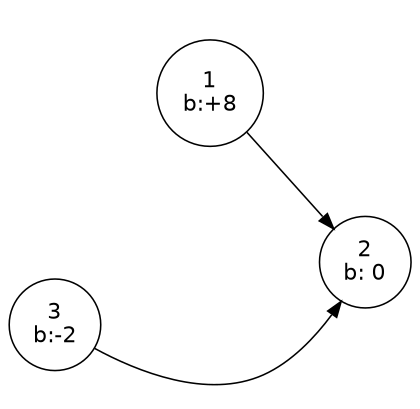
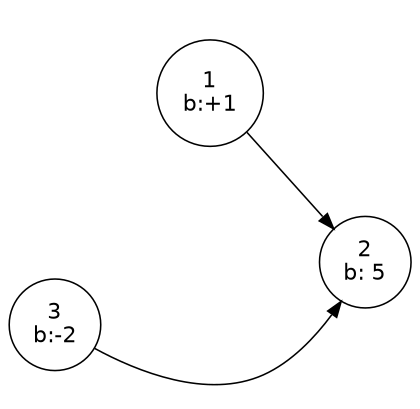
  digraph {
    fontname=Helvetica
    rankdir=LR
    node [fontname=Helvetica shape=circle style=invis]
    edge [fontname=Helvetica style=invis]
-   n1 [label="1\nb:+8" width=0.8 style=""]
+   n1 [label="1\nb:+1" width=0.8 style=""]
    m3 [width=0.1]
    r3 [width=0.1]
-   n4 [label="2\nb: 0" width=0.8 style=""]
+   n4 [label="2\nb: 5" width=0.8 style=""]
    l1 [width=0.1]
    m1 [width=0.1]
    n7 [label="3\nb:-2" width=0.8 style=""]
    subgraph sub_1 {
      rank=same
      n1
      m3
      r3
    }
    subgraph sub_2 {
      rank=same
      n4
      l1
      m1
    }
    n1 -> m3
    n1 -> n4 [style=""]
    n1 -> l1
    n1 -> m1
    m3 -> r3
    l1 -> m1
    m1 -> n4
    n7 -> m3
    n7 -> r3
    n7 -> n4 [style=""]
  }
